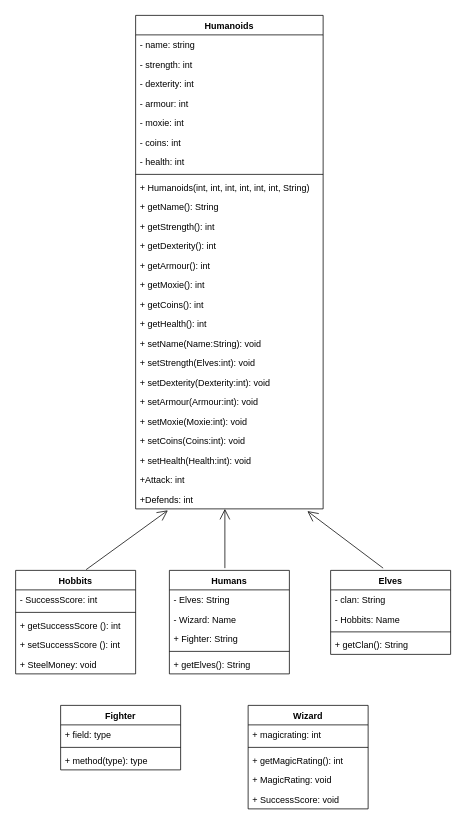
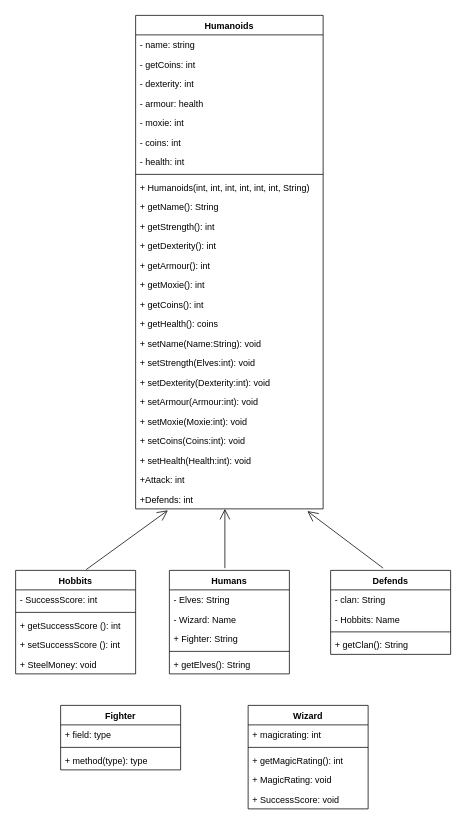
  <mxCell id="0" />
  <mxCell id="1" parent="0" />
  <mxCell id="2" value="Humanoids" style="swimlane;fontStyle=1;align=center;verticalAlign=top;childLayout=stackLayout;horizontal=1;startSize=26;horizontalStack=0;resizeParent=1;resizeParentMax=0;resizeLast=0;collapsible=1;marginBottom=0;" vertex="1" parent="1"><mxGeometry x="180" y="20" width="250" height="658" as="geometry" /></mxCell>
  <mxCell id="3" value="- name: string" style="text;strokeColor=none;fillColor=none;align=left;verticalAlign=top;spacingLeft=4;spacingRight=4;overflow=hidden;rotatable=0;points=[[0,0.5],[1,0.5]];portConstraint=eastwest;" vertex="1" parent="2"><mxGeometry y="26" width="250" height="26" as="geometry" /></mxCell>
- <mxCell id="4" value="- strength: int" style="text;strokeColor=none;fillColor=none;align=left;verticalAlign=top;spacingLeft=4;spacingRight=4;overflow=hidden;rotatable=0;points=[[0,0.5],[1,0.5]];portConstraint=eastwest;" vertex="1" parent="2"><mxGeometry y="52" width="250" height="26" as="geometry" /></mxCell>
+ <mxCell id="4" value="- getCoins: int" style="text;strokeColor=none;fillColor=none;align=left;verticalAlign=top;spacingLeft=4;spacingRight=4;overflow=hidden;rotatable=0;points=[[0,0.5],[1,0.5]];portConstraint=eastwest;" vertex="1" parent="2"><mxGeometry y="52" width="250" height="26" as="geometry" /></mxCell>
  <mxCell id="5" value="- dexterity: int" style="text;strokeColor=none;fillColor=none;align=left;verticalAlign=top;spacingLeft=4;spacingRight=4;overflow=hidden;rotatable=0;points=[[0,0.5],[1,0.5]];portConstraint=eastwest;" vertex="1" parent="2"><mxGeometry y="78" width="250" height="26" as="geometry" /></mxCell>
- <mxCell id="6" value="- armour: int" style="text;strokeColor=none;fillColor=none;align=left;verticalAlign=top;spacingLeft=4;spacingRight=4;overflow=hidden;rotatable=0;points=[[0,0.5],[1,0.5]];portConstraint=eastwest;" vertex="1" parent="2"><mxGeometry y="104" width="250" height="26" as="geometry" /></mxCell>
+ <mxCell id="6" value="- armour: health" style="text;strokeColor=none;fillColor=none;align=left;verticalAlign=top;spacingLeft=4;spacingRight=4;overflow=hidden;rotatable=0;points=[[0,0.5],[1,0.5]];portConstraint=eastwest;" vertex="1" parent="2"><mxGeometry y="104" width="250" height="26" as="geometry" /></mxCell>
  <mxCell id="7" value="- moxie: int" style="text;strokeColor=none;fillColor=none;align=left;verticalAlign=top;spacingLeft=4;spacingRight=4;overflow=hidden;rotatable=0;points=[[0,0.5],[1,0.5]];portConstraint=eastwest;" vertex="1" parent="2"><mxGeometry y="130" width="250" height="26" as="geometry" /></mxCell>
  <mxCell id="8" value="- coins: int" style="text;strokeColor=none;fillColor=none;align=left;verticalAlign=top;spacingLeft=4;spacingRight=4;overflow=hidden;rotatable=0;points=[[0,0.5],[1,0.5]];portConstraint=eastwest;" vertex="1" parent="2"><mxGeometry y="156" width="250" height="26" as="geometry" /></mxCell>
  <mxCell id="9" value="- health: int" style="text;strokeColor=none;fillColor=none;align=left;verticalAlign=top;spacingLeft=4;spacingRight=4;overflow=hidden;rotatable=0;points=[[0,0.5],[1,0.5]];portConstraint=eastwest;" vertex="1" parent="2"><mxGeometry y="182" width="250" height="26" as="geometry" /></mxCell>
  <mxCell id="10" value="" style="line;strokeWidth=1;fillColor=none;align=left;verticalAlign=middle;spacingTop=-1;spacingLeft=3;spacingRight=3;rotatable=0;labelPosition=right;points=[];portConstraint=eastwest;" vertex="1" parent="2"><mxGeometry y="208" width="250" height="8" as="geometry" /></mxCell>
  <mxCell id="11" value="+ Humanoids(int, int, int, int, int, int, String)" style="text;strokeColor=none;fillColor=none;align=left;verticalAlign=top;spacingLeft=4;spacingRight=4;overflow=hidden;rotatable=0;points=[[0,0.5],[1,0.5]];portConstraint=eastwest;" vertex="1" parent="2"><mxGeometry y="216" width="250" height="26" as="geometry" /></mxCell>
  <mxCell id="12" value="+ getName(): String" style="text;strokeColor=none;fillColor=none;align=left;verticalAlign=top;spacingLeft=4;spacingRight=4;overflow=hidden;rotatable=0;points=[[0,0.5],[1,0.5]];portConstraint=eastwest;" vertex="1" parent="2"><mxGeometry y="242" width="250" height="26" as="geometry" /></mxCell>
  <mxCell id="13" value="+ getStrength(): int" style="text;strokeColor=none;fillColor=none;align=left;verticalAlign=top;spacingLeft=4;spacingRight=4;overflow=hidden;rotatable=0;points=[[0,0.5],[1,0.5]];portConstraint=eastwest;" vertex="1" parent="2"><mxGeometry y="268" width="250" height="26" as="geometry" /></mxCell>
  <mxCell id="14" value="+ getDexterity(): int" style="text;strokeColor=none;fillColor=none;align=left;verticalAlign=top;spacingLeft=4;spacingRight=4;overflow=hidden;rotatable=0;points=[[0,0.5],[1,0.5]];portConstraint=eastwest;" vertex="1" parent="2"><mxGeometry y="294" width="250" height="26" as="geometry" /></mxCell>
  <mxCell id="15" value="+ getArmour(): int" style="text;strokeColor=none;fillColor=none;align=left;verticalAlign=top;spacingLeft=4;spacingRight=4;overflow=hidden;rotatable=0;points=[[0,0.5],[1,0.5]];portConstraint=eastwest;" vertex="1" parent="2"><mxGeometry y="320" width="250" height="26" as="geometry" /></mxCell>
  <mxCell id="16" value="+ getMoxie(): int" style="text;strokeColor=none;fillColor=none;align=left;verticalAlign=top;spacingLeft=4;spacingRight=4;overflow=hidden;rotatable=0;points=[[0,0.5],[1,0.5]];portConstraint=eastwest;" vertex="1" parent="2"><mxGeometry y="346" width="250" height="26" as="geometry" /></mxCell>
  <mxCell id="17" value="+ getCoins(): int" style="text;strokeColor=none;fillColor=none;align=left;verticalAlign=top;spacingLeft=4;spacingRight=4;overflow=hidden;rotatable=0;points=[[0,0.5],[1,0.5]];portConstraint=eastwest;" vertex="1" parent="2"><mxGeometry y="372" width="250" height="26" as="geometry" /></mxCell>
- <mxCell id="18" value="+ getHealth(): int" style="text;strokeColor=none;fillColor=none;align=left;verticalAlign=top;spacingLeft=4;spacingRight=4;overflow=hidden;rotatable=0;points=[[0,0.5],[1,0.5]];portConstraint=eastwest;" vertex="1" parent="2"><mxGeometry y="398" width="250" height="26" as="geometry" /></mxCell>
+ <mxCell id="18" value="+ getHealth(): coins" style="text;strokeColor=none;fillColor=none;align=left;verticalAlign=top;spacingLeft=4;spacingRight=4;overflow=hidden;rotatable=0;points=[[0,0.5],[1,0.5]];portConstraint=eastwest;" vertex="1" parent="2"><mxGeometry y="398" width="250" height="26" as="geometry" /></mxCell>
  <mxCell id="19" value="+ setName(Name:String): void" style="text;strokeColor=none;fillColor=none;align=left;verticalAlign=top;spacingLeft=4;spacingRight=4;overflow=hidden;rotatable=0;points=[[0,0.5],[1,0.5]];portConstraint=eastwest;" vertex="1" parent="2"><mxGeometry y="424" width="250" height="26" as="geometry" /></mxCell>
  <mxCell id="20" value="+ setStrength(Elves:int): void" style="text;strokeColor=none;fillColor=none;align=left;verticalAlign=top;spacingLeft=4;spacingRight=4;overflow=hidden;rotatable=0;points=[[0,0.5],[1,0.5]];portConstraint=eastwest;" vertex="1" parent="2"><mxGeometry y="450" width="250" height="26" as="geometry" /></mxCell>
  <mxCell id="21" value="+ setDexterity(Dexterity:int): void" style="text;strokeColor=none;fillColor=none;align=left;verticalAlign=top;spacingLeft=4;spacingRight=4;overflow=hidden;rotatable=0;points=[[0,0.5],[1,0.5]];portConstraint=eastwest;" vertex="1" parent="2"><mxGeometry y="476" width="250" height="26" as="geometry" /></mxCell>
  <mxCell id="22" value="+ setArmour(Armour:int): void" style="text;strokeColor=none;fillColor=none;align=left;verticalAlign=top;spacingLeft=4;spacingRight=4;overflow=hidden;rotatable=0;points=[[0,0.5],[1,0.5]];portConstraint=eastwest;" vertex="1" parent="2"><mxGeometry y="502" width="250" height="26" as="geometry" /></mxCell>
  <mxCell id="23" value="+ setMoxie(Moxie:int): void" style="text;strokeColor=none;fillColor=none;align=left;verticalAlign=top;spacingLeft=4;spacingRight=4;overflow=hidden;rotatable=0;points=[[0,0.5],[1,0.5]];portConstraint=eastwest;" vertex="1" parent="2"><mxGeometry y="528" width="250" height="26" as="geometry" /></mxCell>
  <mxCell id="24" value="+ setCoins(Coins:int): void" style="text;strokeColor=none;fillColor=none;align=left;verticalAlign=top;spacingLeft=4;spacingRight=4;overflow=hidden;rotatable=0;points=[[0,0.5],[1,0.5]];portConstraint=eastwest;" vertex="1" parent="2"><mxGeometry y="554" width="250" height="26" as="geometry" /></mxCell>
  <mxCell id="25" value="+ setHealth(Health:int): void" style="text;strokeColor=none;fillColor=none;align=left;verticalAlign=top;spacingLeft=4;spacingRight=4;overflow=hidden;rotatable=0;points=[[0,0.5],[1,0.5]];portConstraint=eastwest;" vertex="1" parent="2"><mxGeometry y="580" width="250" height="26" as="geometry" /></mxCell>
  <mxCell id="26" value="+Attack: int" style="text;strokeColor=none;fillColor=none;align=left;verticalAlign=top;spacingLeft=4;spacingRight=4;overflow=hidden;rotatable=0;points=[[0,0.5],[1,0.5]];portConstraint=eastwest;" vertex="1" parent="2"><mxGeometry y="606" width="250" height="26" as="geometry" /></mxCell>
  <mxCell id="27" value="+Defends: int" style="text;strokeColor=none;fillColor=none;align=left;verticalAlign=top;spacingLeft=4;spacingRight=4;overflow=hidden;rotatable=0;points=[[0,0.5],[1,0.5]];portConstraint=eastwest;" vertex="1" parent="2"><mxGeometry y="632" width="250" height="26" as="geometry" /></mxCell>
- <mxCell id="28" value="Elves" style="swimlane;fontStyle=1;align=center;verticalAlign=top;childLayout=stackLayout;horizontal=1;startSize=26;horizontalStack=0;resizeParent=1;resizeParentMax=0;resizeLast=0;collapsible=1;marginBottom=0;" vertex="1" parent="1"><mxGeometry x="440" y="760" width="160" height="112" as="geometry" /></mxCell>
+ <mxCell id="28" value="Defends" style="swimlane;fontStyle=1;align=center;verticalAlign=top;childLayout=stackLayout;horizontal=1;startSize=26;horizontalStack=0;resizeParent=1;resizeParentMax=0;resizeLast=0;collapsible=1;marginBottom=0;" vertex="1" parent="1"><mxGeometry x="440" y="760" width="160" height="112" as="geometry" /></mxCell>
  <mxCell id="29" value="- clan: String" style="text;strokeColor=none;fillColor=none;align=left;verticalAlign=top;spacingLeft=4;spacingRight=4;overflow=hidden;rotatable=0;points=[[0,0.5],[1,0.5]];portConstraint=eastwest;" vertex="1" parent="28"><mxGeometry y="26" width="160" height="26" as="geometry" /></mxCell>
  <mxCell id="30" value="- Hobbits: Name" style="text;strokeColor=none;fillColor=none;align=left;verticalAlign=top;spacingLeft=4;spacingRight=4;overflow=hidden;rotatable=0;points=[[0,0.5],[1,0.5]];portConstraint=eastwest;" vertex="1" parent="28"><mxGeometry y="52" width="160" height="26" as="geometry" /></mxCell>
  <mxCell id="31" value="" style="line;strokeWidth=1;fillColor=none;align=left;verticalAlign=middle;spacingTop=-1;spacingLeft=3;spacingRight=3;rotatable=0;labelPosition=right;points=[];portConstraint=eastwest;" vertex="1" parent="28"><mxGeometry y="78" width="160" height="8" as="geometry" /></mxCell>
  <mxCell id="32" value="+ getClan(): String" style="text;strokeColor=none;fillColor=none;align=left;verticalAlign=top;spacingLeft=4;spacingRight=4;overflow=hidden;rotatable=0;points=[[0,0.5],[1,0.5]];portConstraint=eastwest;" vertex="1" parent="28"><mxGeometry y="86" width="160" height="26" as="geometry" /></mxCell>
  <mxCell id="33" value="Humans" style="swimlane;fontStyle=1;align=center;verticalAlign=top;childLayout=stackLayout;horizontal=1;startSize=26;horizontalStack=0;resizeParent=1;resizeParentMax=0;resizeLast=0;collapsible=1;marginBottom=0;" vertex="1" parent="1"><mxGeometry x="225" y="760" width="160" height="138" as="geometry" /></mxCell>
  <mxCell id="34" value="- Elves: String" style="text;strokeColor=none;fillColor=none;align=left;verticalAlign=top;spacingLeft=4;spacingRight=4;overflow=hidden;rotatable=0;points=[[0,0.5],[1,0.5]];portConstraint=eastwest;" vertex="1" parent="33"><mxGeometry y="26" width="160" height="26" as="geometry" /></mxCell>
  <mxCell id="35" value="- Wizard: Name" style="text;strokeColor=none;fillColor=none;align=left;verticalAlign=top;spacingLeft=4;spacingRight=4;overflow=hidden;rotatable=0;points=[[0,0.5],[1,0.5]];portConstraint=eastwest;" vertex="1" parent="33"><mxGeometry y="52" width="160" height="26" as="geometry" /></mxCell>
  <mxCell id="36" value="+ Fighter: String" style="text;strokeColor=none;fillColor=none;align=left;verticalAlign=top;spacingLeft=4;spacingRight=4;overflow=hidden;rotatable=0;points=[[0,0.5],[1,0.5]];portConstraint=eastwest;" vertex="1" parent="33"><mxGeometry y="78" width="160" height="26" as="geometry" /></mxCell>
  <mxCell id="37" value="" style="line;strokeWidth=1;fillColor=none;align=left;verticalAlign=middle;spacingTop=-1;spacingLeft=3;spacingRight=3;rotatable=0;labelPosition=right;points=[];portConstraint=eastwest;" vertex="1" parent="33"><mxGeometry y="104" width="160" height="8" as="geometry" /></mxCell>
  <mxCell id="38" value="+ getElves(): String" style="text;strokeColor=none;fillColor=none;align=left;verticalAlign=top;spacingLeft=4;spacingRight=4;overflow=hidden;rotatable=0;points=[[0,0.5],[1,0.5]];portConstraint=eastwest;" vertex="1" parent="33"><mxGeometry y="112" width="160" height="26" as="geometry" /></mxCell>
  <mxCell id="39" value="Hobbits" style="swimlane;fontStyle=1;align=center;verticalAlign=top;childLayout=stackLayout;horizontal=1;startSize=26;horizontalStack=0;resizeParent=1;resizeParentMax=0;resizeLast=0;collapsible=1;marginBottom=0;" vertex="1" parent="1"><mxGeometry x="20" y="760" width="160" height="138" as="geometry" /></mxCell>
  <mxCell id="40" value="- SuccessScore: int" style="text;strokeColor=none;fillColor=none;align=left;verticalAlign=top;spacingLeft=4;spacingRight=4;overflow=hidden;rotatable=0;points=[[0,0.5],[1,0.5]];portConstraint=eastwest;" vertex="1" parent="39"><mxGeometry y="26" width="160" height="26" as="geometry" /></mxCell>
  <mxCell id="41" value="" style="line;strokeWidth=1;fillColor=none;align=left;verticalAlign=middle;spacingTop=-1;spacingLeft=3;spacingRight=3;rotatable=0;labelPosition=right;points=[];portConstraint=eastwest;" vertex="1" parent="39"><mxGeometry y="52" width="160" height="8" as="geometry" /></mxCell>
  <mxCell id="42" value="+ getSuccessScore (): int" style="text;strokeColor=none;fillColor=none;align=left;verticalAlign=top;spacingLeft=4;spacingRight=4;overflow=hidden;rotatable=0;points=[[0,0.5],[1,0.5]];portConstraint=eastwest;" vertex="1" parent="39"><mxGeometry y="60" width="160" height="26" as="geometry" /></mxCell>
  <mxCell id="43" value="+ setSuccessScore (): int" style="text;strokeColor=none;fillColor=none;align=left;verticalAlign=top;spacingLeft=4;spacingRight=4;overflow=hidden;rotatable=0;points=[[0,0.5],[1,0.5]];portConstraint=eastwest;" vertex="1" parent="39"><mxGeometry y="86" width="160" height="26" as="geometry" /></mxCell>
  <mxCell id="44" value="+ SteelMoney: void" style="text;strokeColor=none;fillColor=none;align=left;verticalAlign=top;spacingLeft=4;spacingRight=4;overflow=hidden;rotatable=0;points=[[0,0.5],[1,0.5]];portConstraint=eastwest;" vertex="1" parent="39"><mxGeometry y="112" width="160" height="26" as="geometry" /></mxCell>
  <mxCell id="45" value="Fighter" style="swimlane;fontStyle=1;align=center;verticalAlign=top;childLayout=stackLayout;horizontal=1;startSize=26;horizontalStack=0;resizeParent=1;resizeParentMax=0;resizeLast=0;collapsible=1;marginBottom=0;" vertex="1" parent="1"><mxGeometry x="80" y="940" width="160" height="86" as="geometry" /></mxCell>
  <mxCell id="46" value="+ field: type" style="text;strokeColor=none;fillColor=none;align=left;verticalAlign=top;spacingLeft=4;spacingRight=4;overflow=hidden;rotatable=0;points=[[0,0.5],[1,0.5]];portConstraint=eastwest;" vertex="1" parent="45"><mxGeometry y="26" width="160" height="26" as="geometry" /></mxCell>
  <mxCell id="47" value="" style="line;strokeWidth=1;fillColor=none;align=left;verticalAlign=middle;spacingTop=-1;spacingLeft=3;spacingRight=3;rotatable=0;labelPosition=right;points=[];portConstraint=eastwest;" vertex="1" parent="45"><mxGeometry y="52" width="160" height="8" as="geometry" /></mxCell>
  <mxCell id="48" value="+ method(type): type" style="text;strokeColor=none;fillColor=none;align=left;verticalAlign=top;spacingLeft=4;spacingRight=4;overflow=hidden;rotatable=0;points=[[0,0.5],[1,0.5]];portConstraint=eastwest;" vertex="1" parent="45"><mxGeometry y="60" width="160" height="26" as="geometry" /></mxCell>
  <mxCell id="49" value="Wizard" style="swimlane;fontStyle=1;align=center;verticalAlign=top;childLayout=stackLayout;horizontal=1;startSize=26;horizontalStack=0;resizeParent=1;resizeParentMax=0;resizeLast=0;collapsible=1;marginBottom=0;" vertex="1" parent="1"><mxGeometry x="330" y="940" width="160" height="138" as="geometry" /></mxCell>
  <mxCell id="50" value="+ magicrating: int" style="text;strokeColor=none;fillColor=none;align=left;verticalAlign=top;spacingLeft=4;spacingRight=4;overflow=hidden;rotatable=0;points=[[0,0.5],[1,0.5]];portConstraint=eastwest;" vertex="1" parent="49"><mxGeometry y="26" width="160" height="26" as="geometry" /></mxCell>
  <mxCell id="51" value="" style="line;strokeWidth=1;fillColor=none;align=left;verticalAlign=middle;spacingTop=-1;spacingLeft=3;spacingRight=3;rotatable=0;labelPosition=right;points=[];portConstraint=eastwest;" vertex="1" parent="49"><mxGeometry y="52" width="160" height="8" as="geometry" /></mxCell>
  <mxCell id="52" value="+ getMagicRating(): int" style="text;strokeColor=none;fillColor=none;align=left;verticalAlign=top;spacingLeft=4;spacingRight=4;overflow=hidden;rotatable=0;points=[[0,0.5],[1,0.5]];portConstraint=eastwest;" vertex="1" parent="49"><mxGeometry y="60" width="160" height="26" as="geometry" /></mxCell>
  <mxCell id="53" value="+ MagicRating: void" style="text;strokeColor=none;fillColor=none;align=left;verticalAlign=top;spacingLeft=4;spacingRight=4;overflow=hidden;rotatable=0;points=[[0,0.5],[1,0.5]];portConstraint=eastwest;" vertex="1" parent="49"><mxGeometry y="86" width="160" height="26" as="geometry" /></mxCell>
  <mxCell id="54" value="+ SuccessScore: void" style="text;strokeColor=none;fillColor=none;align=left;verticalAlign=top;spacingLeft=4;spacingRight=4;overflow=hidden;rotatable=0;points=[[0,0.5],[1,0.5]];portConstraint=eastwest;" vertex="1" parent="49"><mxGeometry y="112" width="160" height="26" as="geometry" /></mxCell>
  <mxCell id="55" value="" style="endArrow=open;endFill=1;endSize=12;html=1;entryX=0.164;entryY=1.115;entryDx=0;entryDy=0;entryPerimeter=0;exitX=0.575;exitY=0;exitDx=0;exitDy=0;exitPerimeter=0;" edge="1" parent="1"><mxGeometry width="160" relative="1" as="geometry"><mxPoint x="114" y="759" as="sourcePoint" /><mxPoint x="223" y="679.99" as="targetPoint" /></mxGeometry></mxCell>
  <mxCell id="56" value="" style="endArrow=open;endFill=1;endSize=12;html=1;entryX=0.164;entryY=1.115;entryDx=0;entryDy=0;entryPerimeter=0;" edge="1" parent="1"><mxGeometry width="160" relative="1" as="geometry"><mxPoint x="299" y="757" as="sourcePoint" /><mxPoint x="299" y="678" as="targetPoint" /></mxGeometry></mxCell>
  <mxCell id="57" value="" style="endArrow=open;endFill=1;endSize=12;html=1;entryX=0.916;entryY=1.115;entryDx=0;entryDy=0;entryPerimeter=0;" edge="1" parent="1" target="27"><mxGeometry width="160" relative="1" as="geometry"><mxPoint x="510" y="757" as="sourcePoint" /><mxPoint x="510" y="678" as="targetPoint" /></mxGeometry></mxCell>
